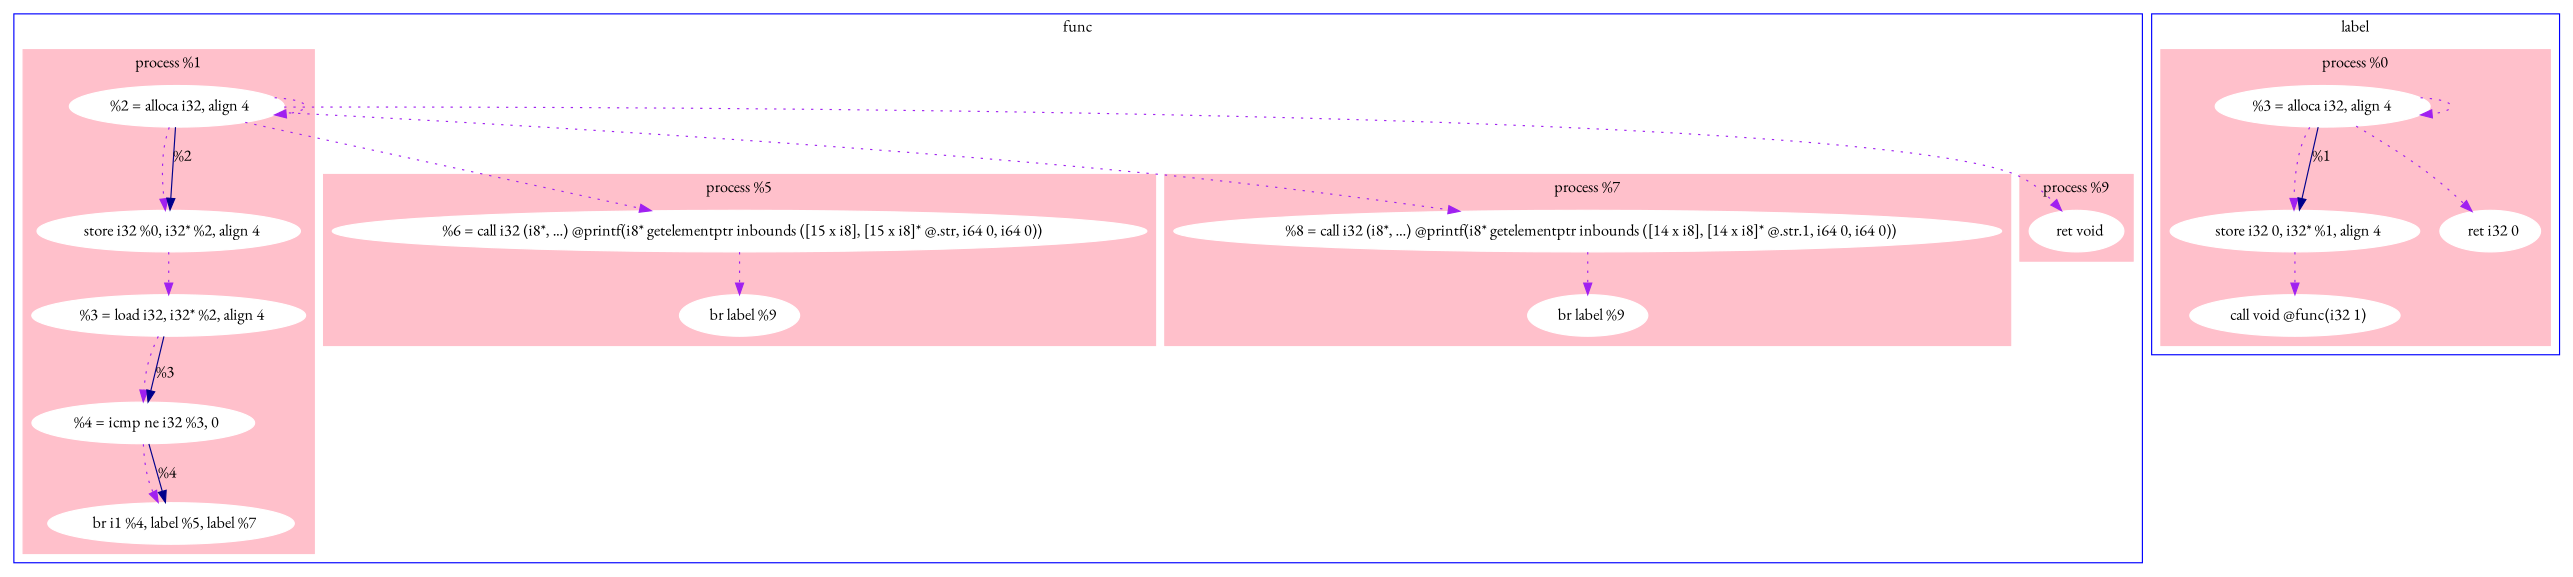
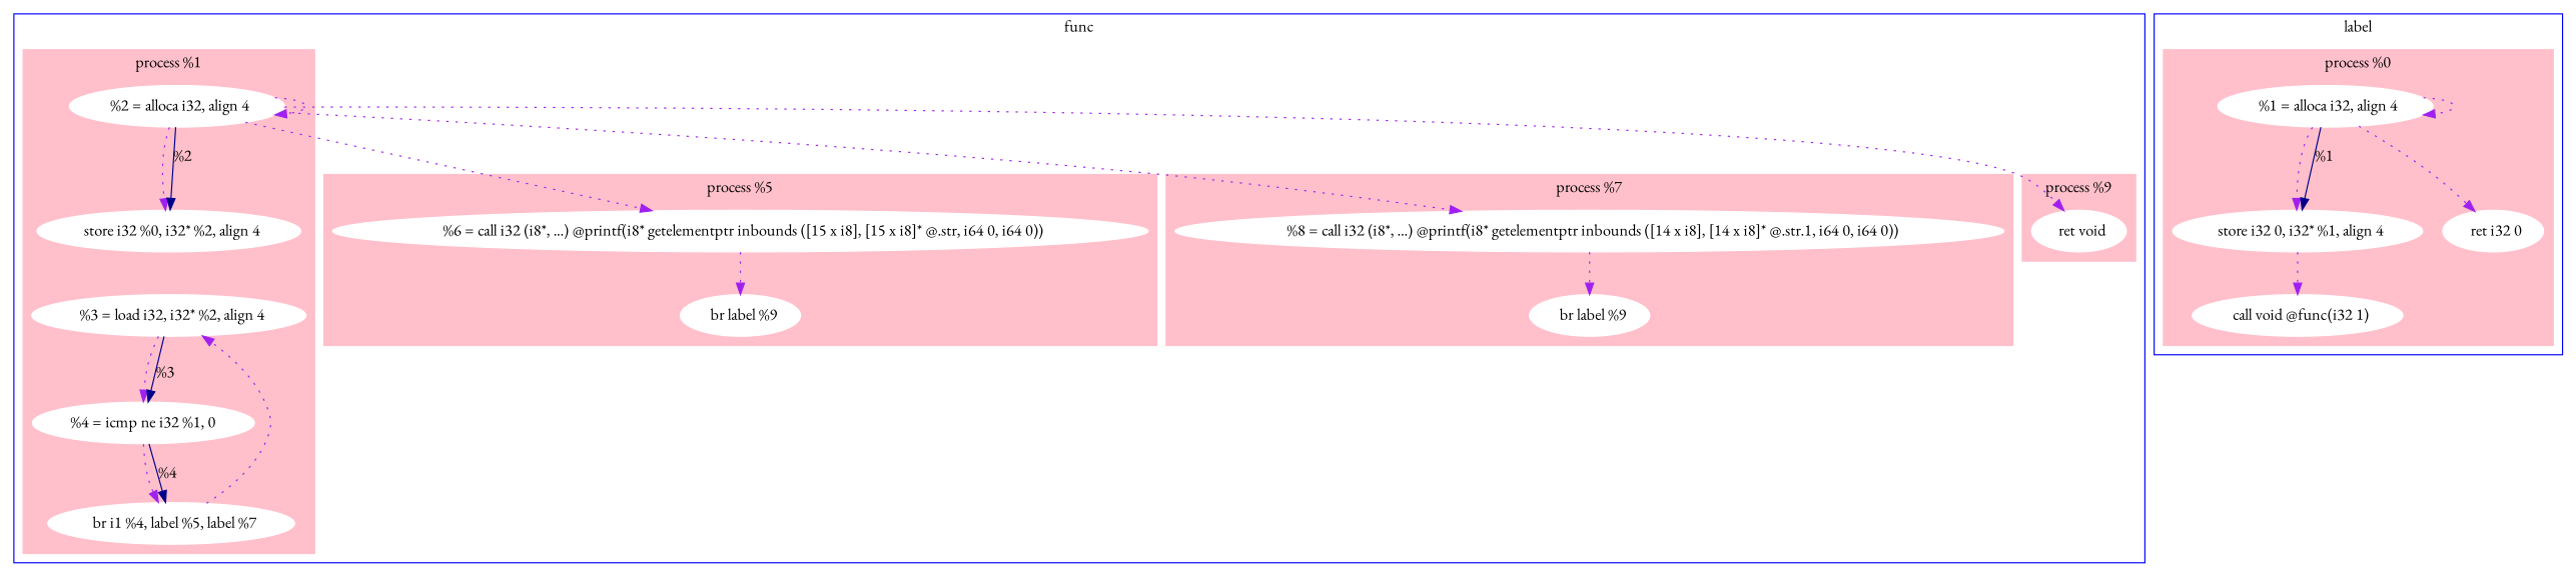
  digraph {
    fontname="EB Garamond"
    node [color=white fontname="EB Garamond" style=filled]
    edge [color=purple fontname="EB Garamond" style=dotted]
    n1 [label="  %2 = alloca i32, align 4"]
    n2 [label="  store i32 %0, i32* %2, align 4"]
    n3 [label="  %3 = load i32, i32* %2, align 4"]
-   n4 [label="  %4 = icmp ne i32 %3, 0"]
+   n4 [label="%4 = icmp ne i32 %1, 0"]
    n5 [label="  br i1 %4, label %5, label %7"]
    n6 [label="  %6 = call i32 (i8*, ...) @printf(i8* getelementptr inbounds ([15 x i8], [15 x i8]* @.str, i64 0, i64 0))"]
    n7 [label="  br label %9"]
    n8 [label="  %8 = call i32 (i8*, ...) @printf(i8* getelementptr inbounds ([14 x i8], [14 x i8]* @.str.1, i64 0, i64 0))"]
    n9 [label="  br label %9"]
    n10 [label="  ret void"]
-   n11 [label="%3 = alloca i32, align 4"]
+   n11 [label="  %1 = alloca i32, align 4"]
    n12 [label="  store i32 0, i32* %1, align 4"]
    n13 [label="  call void @func(i32 1)"]
    n14 [label="  ret i32 0"]
    subgraph cluster_1 {
      color=blue
      label=func
      subgraph cluster_2 {
        color=pink
        label="process %1"
        style=filled
        n1
        n2
        n3
        n4
        n5
      }
      subgraph cluster_3 {
        color=pink
        label="process %5"
        style=filled
        n6
        n7
      }
      subgraph cluster_4 {
        color=pink
        label="process %7"
        style=filled
        n8
        n9
      }
      subgraph cluster_5 {
        color=pink
        label="process %9"
        style=filled
        n10
      }
    }
    subgraph cluster_6 {
      color=blue
      label=label
      subgraph cluster_7 {
        color=pink
        label="process %0"
        style=filled
        n11
        n12
        n13
        n14
      }
    }
    n1 -> n1
    n1 -> n2
    n1 -> n2 [color=darkblue label="%2" style=""]
    n1 -> n6
    n1 -> n8
    n1 -> n10
-   n2 -> n3
+   n5 -> n3
    n3 -> n4
    n3 -> n4 [color=darkblue label="%3" style=""]
    n4 -> n5
    n4 -> n5 [color=darkblue label="%4" style=""]
    n6 -> n7
    n8 -> n9
    n11 -> n11
    n11 -> n12
    n11 -> n12 [color=darkblue label="%1" style=""]
    n11 -> n14
    n12 -> n13
  }
